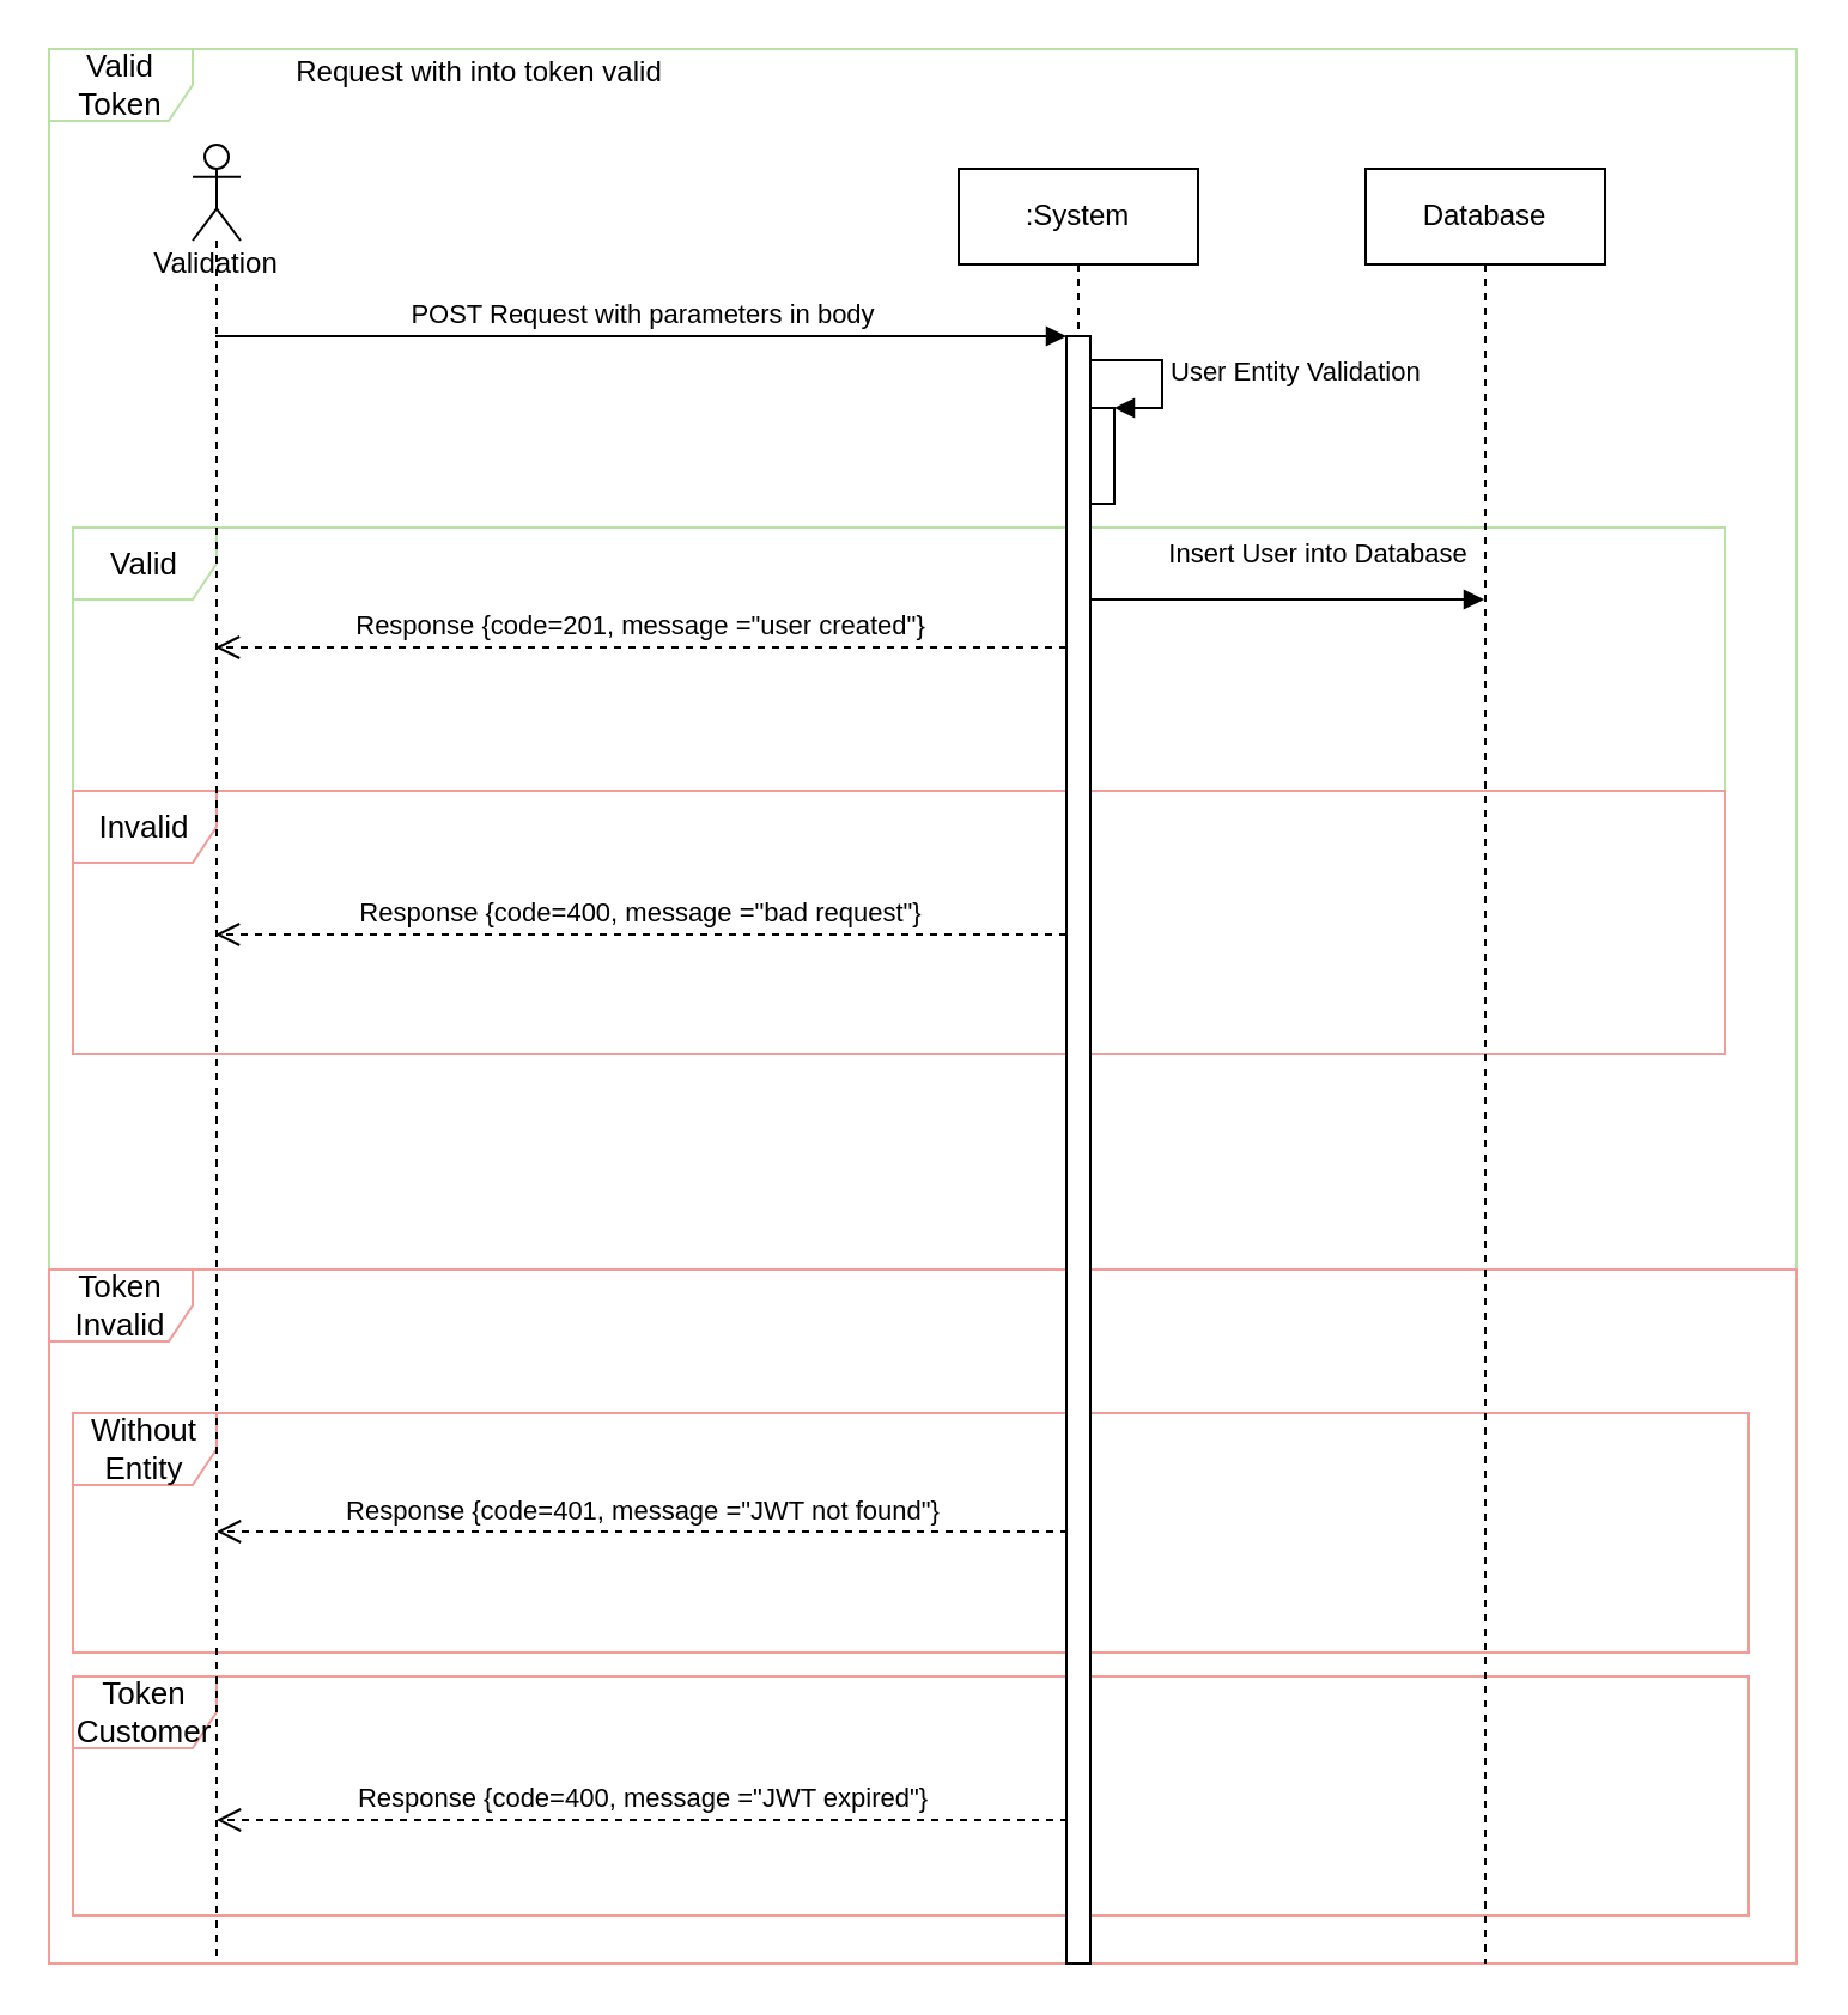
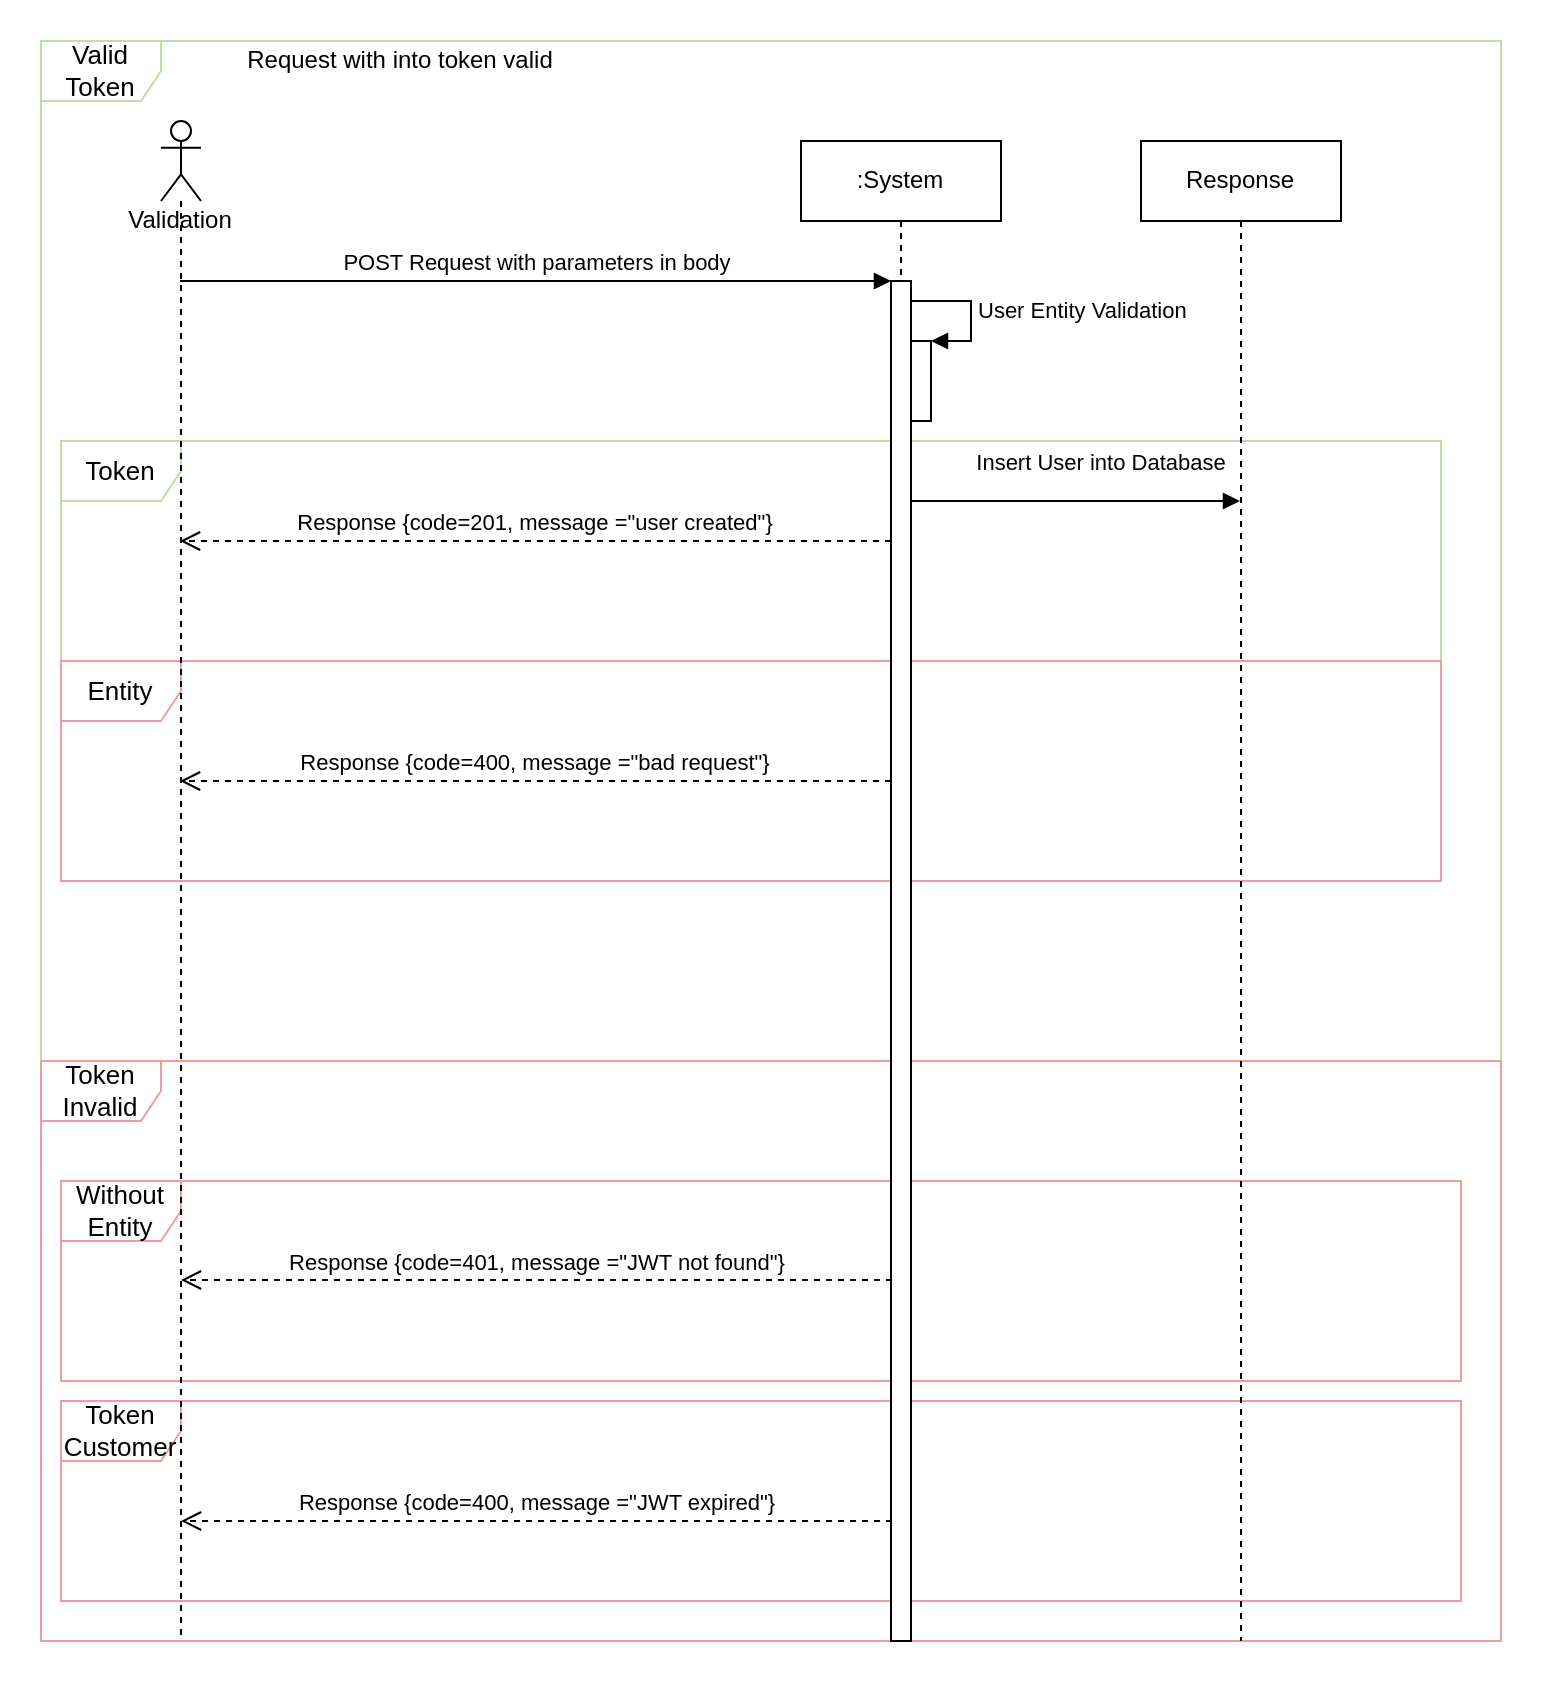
  <mxCell id="0" />
  <mxCell id="1" parent="0" />
  <mxCell id="2" value="Valid Token" style="shape=umlFrame;whiteSpace=wrap;html=1;fontSize=13;swimlaneFillColor=#FFFFFF;strokeColor=#B9E0A5;fillColor=#FFFFFF;" vertex="1" parent="1"><mxGeometry x="20" y="20" width="730" height="510" as="geometry" /></mxCell>
  <mxCell id="3" value="Token&lt;br&gt;Invalid" style="shape=umlFrame;whiteSpace=wrap;html=1;fontSize=13;swimlaneFillColor=#FFFFFF;strokeColor=#F19C99;" vertex="1" parent="1"><mxGeometry x="20" y="530" width="730" height="290" as="geometry" /></mxCell>
  <mxCell id="4" value="Token&lt;br&gt;Customer" style="shape=umlFrame;whiteSpace=wrap;html=1;fontSize=13;swimlaneFillColor=#FFFFFF;strokeColor=#F19C99;" vertex="1" parent="1"><mxGeometry x="30" y="700" width="700" height="100" as="geometry" /></mxCell>
  <mxCell id="5" value="Without Entity" style="shape=umlFrame;whiteSpace=wrap;html=1;fontSize=13;swimlaneFillColor=#FFFFFF;strokeColor=#F19C99;" vertex="1" parent="1"><mxGeometry x="30" y="590" width="700" height="100" as="geometry" /></mxCell>
- <mxCell id="6" value="Valid" style="shape=umlFrame;whiteSpace=wrap;html=1;fontSize=13;swimlaneFillColor=#FFFFFF;strokeColor=#B9E0A5;fillColor=#FFFFFF;" vertex="1" parent="1"><mxGeometry x="30" y="220" width="690" height="110" as="geometry" /></mxCell>
- <mxCell id="7" value="Invalid" style="shape=umlFrame;whiteSpace=wrap;html=1;fontSize=13;swimlaneFillColor=#FFFFFF;strokeColor=#F19C99;" vertex="1" parent="1"><mxGeometry x="30" y="330" width="690" height="110" as="geometry" /></mxCell>
+ <mxCell id="6" value="Token" style="shape=umlFrame;whiteSpace=wrap;html=1;fontSize=13;swimlaneFillColor=#FFFFFF;strokeColor=#B9E0A5;fillColor=#FFFFFF;" vertex="1" parent="1"><mxGeometry x="30" y="220" width="690" height="110" as="geometry" /></mxCell>
+ <mxCell id="7" value="Entity" style="shape=umlFrame;whiteSpace=wrap;html=1;fontSize=13;swimlaneFillColor=#FFFFFF;strokeColor=#F19C99;" vertex="1" parent="1"><mxGeometry x="30" y="330" width="690" height="110" as="geometry" /></mxCell>
  <mxCell id="8" value="Validation&lt;br&gt;" style="shape=umlLifeline;participant=umlActor;perimeter=lifelinePerimeter;whiteSpace=wrap;html=1;container=1;collapsible=0;recursiveResize=0;verticalAlign=top;spacingTop=36;outlineConnect=0;" parent="1" vertex="1"><mxGeometry x="80" y="60" width="20" height="760" as="geometry" /></mxCell>
- <mxCell id="9" value="Database" style="shape=umlLifeline;perimeter=lifelinePerimeter;whiteSpace=wrap;html=1;container=1;collapsible=0;recursiveResize=0;outlineConnect=0;" parent="1" vertex="1"><mxGeometry x="570" y="70" width="100" height="750" as="geometry" /></mxCell>
+ <mxCell id="9" value="Response" style="shape=umlLifeline;perimeter=lifelinePerimeter;whiteSpace=wrap;html=1;container=1;collapsible=0;recursiveResize=0;outlineConnect=0;" parent="1" vertex="1"><mxGeometry x="570" y="70" width="100" height="750" as="geometry" /></mxCell>
  <mxCell id="10" value="POST Request with parameters in body" style="html=1;verticalAlign=bottom;endArrow=block;entryX=0;entryY=0;" parent="1" source="8" target="15" edge="1"><mxGeometry relative="1" as="geometry"><mxPoint x="100" y="130" as="sourcePoint" /></mxGeometry></mxCell>
  <mxCell id="11" value="Insert User into Database" style="html=1;verticalAlign=bottom;endArrow=block;" parent="1" source="15" target="9" edge="1"><mxGeometry x="0.155" y="10" relative="1" as="geometry"><mxPoint x="240" y="280" as="sourcePoint" /><mxPoint x="595.5" y="280" as="targetPoint" /><Array as="points"><mxPoint x="520" y="250" /></Array><mxPoint as="offset" /></mxGeometry></mxCell>
  <mxCell id="12" value="Response {code=201, message =&quot;user created&quot;}" style="html=1;verticalAlign=bottom;endArrow=open;dashed=1;endSize=8;" parent="1" source="15" target="8" edge="1"><mxGeometry relative="1" as="geometry"><mxPoint x="90" y="260" as="targetPoint" /><mxPoint x="445.5" y="260" as="sourcePoint" /><Array as="points"><mxPoint x="240" y="270" /></Array></mxGeometry></mxCell>
  <mxCell id="13" value="Response {code=400, message =&quot;bad request&quot;}" style="html=1;verticalAlign=bottom;endArrow=open;dashed=1;endSize=8;" edge="1" parent="1" source="15" target="8"><mxGeometry relative="1" as="geometry"><mxPoint x="99.5" y="290" as="targetPoint" /><mxPoint x="455" y="290" as="sourcePoint" /><Array as="points"><mxPoint x="270" y="390" /></Array></mxGeometry></mxCell>
  <mxCell id="14" value=":System" style="shape=umlLifeline;perimeter=lifelinePerimeter;whiteSpace=wrap;html=1;container=1;collapsible=0;recursiveResize=0;outlineConnect=0;" parent="1" vertex="1"><mxGeometry x="400" y="70" width="100" height="750" as="geometry" /></mxCell>
  <mxCell id="15" value="" style="html=1;points=[];perimeter=orthogonalPerimeter;" parent="14" vertex="1"><mxGeometry x="45" y="70" width="10" height="680" as="geometry" /></mxCell>
  <mxCell id="16" value="" style="html=1;points=[];perimeter=orthogonalPerimeter;" parent="14" vertex="1"><mxGeometry x="55" y="100" width="10" height="40" as="geometry" /></mxCell>
  <mxCell id="17" value="User Entity Validation" style="edgeStyle=orthogonalEdgeStyle;html=1;align=left;spacingLeft=2;endArrow=block;rounded=0;entryX=1;entryY=0;" parent="14" source="15" target="16" edge="1"><mxGeometry relative="1" as="geometry"><mxPoint x="60" y="80" as="sourcePoint" /><Array as="points"><mxPoint x="85" y="80" /><mxPoint x="85" y="100" /></Array></mxGeometry></mxCell>
  <mxCell id="18" value="Request with into token valid" style="text;html=1;strokeColor=none;fillColor=none;align=center;verticalAlign=middle;whiteSpace=wrap;rounded=0;" vertex="1" parent="1"><mxGeometry x="80" y="20" width="240" height="20" as="geometry" /></mxCell>
  <mxCell id="19" value="Response {code=401, message =&quot;JWT not found&quot;}" style="html=1;verticalAlign=bottom;endArrow=open;dashed=1;endSize=8;" edge="1" parent="1"><mxGeometry relative="1" as="geometry"><mxPoint x="90" y="639.5" as="targetPoint" /><mxPoint x="445.5" y="639.5" as="sourcePoint" /><Array as="points"><mxPoint x="270.5" y="639.5" /></Array></mxGeometry></mxCell>
  <mxCell id="20" value="Response {code=400, message =&quot;JWT expired&quot;}" style="html=1;verticalAlign=bottom;endArrow=open;dashed=1;endSize=8;" edge="1" parent="1"><mxGeometry relative="1" as="geometry"><mxPoint x="90" y="760" as="targetPoint" /><mxPoint x="445.5" y="760" as="sourcePoint" /><Array as="points"><mxPoint x="270.5" y="760" /></Array></mxGeometry></mxCell>
